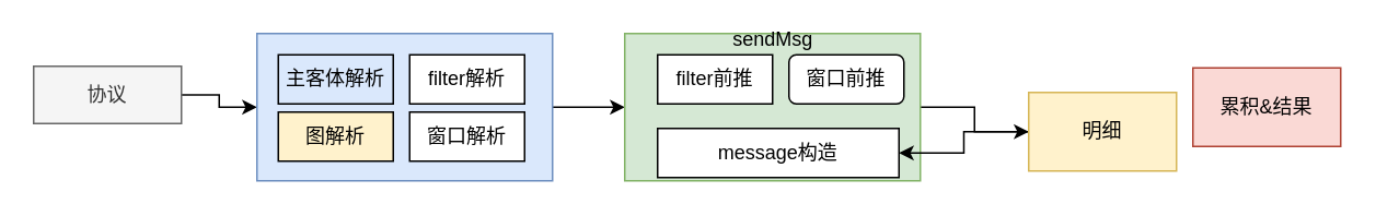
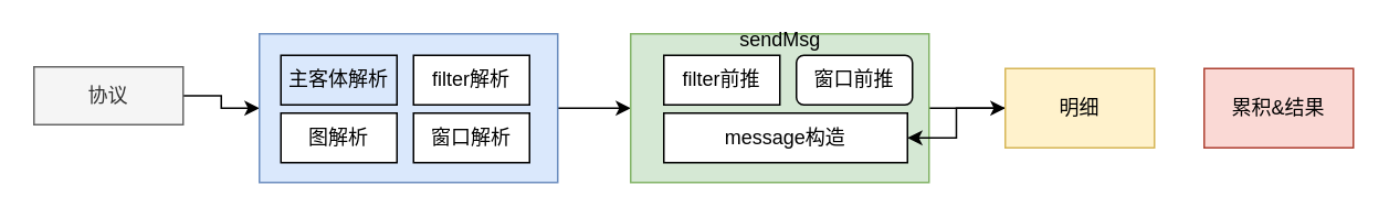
  <mxCell id="0" />
  <mxCell id="1" parent="0" />
  <mxCell id="2" value="" style="edgeStyle=orthogonalEdgeStyle;rounded=0;orthogonalLoop=1;jettySize=auto;html=1;" edge="1" parent="1" source="3" target="5"><mxGeometry relative="1" as="geometry" /></mxCell>
  <mxCell id="3" value="协议" style="rounded=0;whiteSpace=wrap;html=1;fillColor=#f5f5f5;strokeColor=#666666;fontColor=#333333;" vertex="1" parent="1"><mxGeometry x="20" y="40" width="90" height="35" as="geometry" /></mxCell>
  <mxCell id="4" value="" style="edgeStyle=orthogonalEdgeStyle;rounded=0;orthogonalLoop=1;jettySize=auto;html=1;" edge="1" parent="1" source="5" target="7"><mxGeometry relative="1" as="geometry" /></mxCell>
  <mxCell id="5" value="" style="rounded=0;whiteSpace=wrap;html=1;fillColor=#dae8fc;strokeColor=#6c8ebf;" vertex="1" parent="1"><mxGeometry x="156" y="20" width="180" height="90" as="geometry" /></mxCell>
  <mxCell id="6" value="" style="edgeStyle=orthogonalEdgeStyle;rounded=0;orthogonalLoop=1;jettySize=auto;html=1;" edge="1" parent="1" source="7" target="9"><mxGeometry relative="1" as="geometry" /></mxCell>
  <mxCell id="7" value="" style="rounded=0;whiteSpace=wrap;html=1;fillColor=#d5e8d4;strokeColor=#82b366;" vertex="1" parent="1"><mxGeometry x="380" y="20" width="180" height="90" as="geometry" /></mxCell>
  <mxCell id="8" value="" style="edgeStyle=orthogonalEdgeStyle;rounded=0;orthogonalLoop=1;jettySize=auto;html=1;" edge="1" parent="1" source="9" target="17"><mxGeometry relative="1" as="geometry" /></mxCell>
- <mxCell id="9" value="明细" style="rounded=0;whiteSpace=wrap;html=1;fillColor=#fff2cc;strokeColor=#d6b656;" vertex="1" parent="1"><mxGeometry x="626" y="56" width="90" height="48" as="geometry" /></mxCell>
+ <mxCell id="9" value="明细" style="rounded=0;whiteSpace=wrap;html=1;fillColor=#fff2cc;strokeColor=#d6b656;" vertex="1" parent="1"><mxGeometry x="606" y="41" width="90" height="48" as="geometry" /></mxCell>
  <mxCell id="10" value="累积&amp;amp;结果" style="rounded=0;whiteSpace=wrap;html=1;fillColor=#fad9d5;strokeColor=#ae4132;" vertex="1" parent="1"><mxGeometry x="726" y="41" width="90" height="48" as="geometry" /></mxCell>
  <mxCell id="11" value="主客体解析" style="rounded=0;whiteSpace=wrap;html=1;fillColor=#dae8fc;" vertex="1" parent="1"><mxGeometry x="169" y="33" width="70" height="30" as="geometry" /></mxCell>
  <mxCell id="12" value="filter解析" style="rounded=0;whiteSpace=wrap;html=1;" vertex="1" parent="1"><mxGeometry x="249" y="33" width="70" height="30" as="geometry" /></mxCell>
- <mxCell id="13" value="图解析" style="rounded=0;whiteSpace=wrap;html=1;fillColor=#fff2cc;" vertex="1" parent="1"><mxGeometry x="169" y="68" width="70" height="30" as="geometry" /></mxCell>
+ <mxCell id="13" value="图解析" style="rounded=0;whiteSpace=wrap;html=1;" vertex="1" parent="1"><mxGeometry x="169" y="68" width="70" height="30" as="geometry" /></mxCell>
  <mxCell id="14" value="窗口解析" style="rounded=0;whiteSpace=wrap;html=1;" vertex="1" parent="1"><mxGeometry x="249" y="68" width="70" height="30" as="geometry" /></mxCell>
  <mxCell id="15" value="filter前推" style="rounded=0;whiteSpace=wrap;html=1;" vertex="1" parent="1"><mxGeometry x="400" y="33" width="70" height="30" as="geometry" /></mxCell>
  <mxCell id="16" value="窗口前推" style="whiteSpace=wrap;html=1;rounded=1;" vertex="1" parent="1"><mxGeometry x="480" y="33" width="70" height="30" as="geometry" /></mxCell>
- <mxCell id="17" value="message构造" style="rounded=0;whiteSpace=wrap;html=1;" vertex="1" parent="1"><mxGeometry x="400" y="78" width="147" height="30" as="geometry" /></mxCell>
+ <mxCell id="17" value="message构造" style="rounded=0;whiteSpace=wrap;html=1;" vertex="1" parent="1"><mxGeometry x="400" y="68" width="147" height="30" as="geometry" /></mxCell>
  <mxCell id="18" value="sendMsg" style="text;html=1;strokeColor=none;fillColor=none;align=center;verticalAlign=middle;whiteSpace=wrap;rounded=0;" vertex="1" parent="1"><mxGeometry x="380" y="20" width="181" height="8" as="geometry" /></mxCell>
